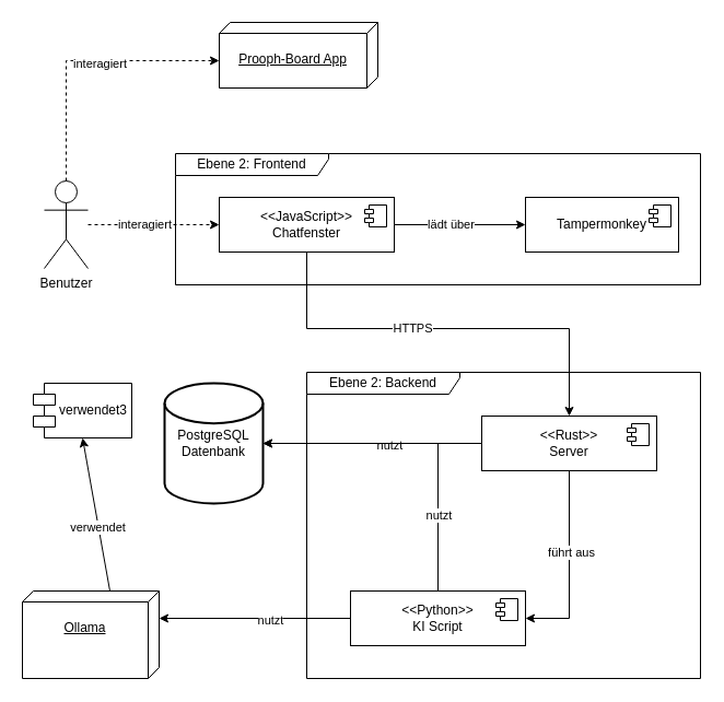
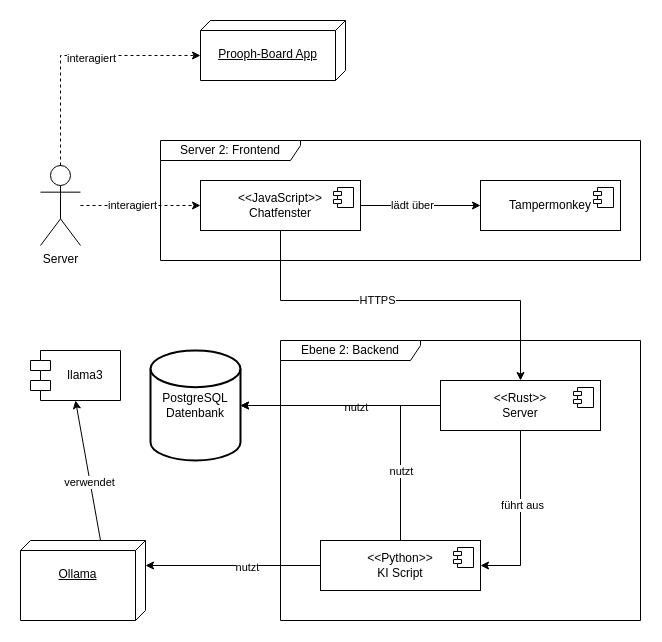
  <mxCell id="0" />
  <mxCell id="1" parent="0" />
- <mxCell id="2" value="Ebene 2: Frontend" style="shape=umlFrame;whiteSpace=wrap;html=1;pointerEvents=0;width=140;height=20;" parent="1" vertex="1"><mxGeometry x="160" y="140" width="480" height="120" as="geometry" /></mxCell>
+ <mxCell id="2" value="Server 2: Frontend" style="shape=umlFrame;whiteSpace=wrap;html=1;pointerEvents=0;width=140;height=20;" parent="1" vertex="1"><mxGeometry x="160" y="140" width="480" height="120" as="geometry" /></mxCell>
  <mxCell id="3" value="Ebene 2: Backend" style="shape=umlFrame;whiteSpace=wrap;html=1;pointerEvents=0;width=140;height=20;" parent="1" vertex="1"><mxGeometry x="280" y="340" width="360" height="280" as="geometry" /></mxCell>
  <mxCell id="4" value="&lt;div&gt;&amp;lt;&amp;lt;Rust&amp;gt;&amp;gt;&lt;/div&gt;Server" style="html=1;dropTarget=0;whiteSpace=wrap;" parent="1" vertex="1"><mxGeometry x="440" y="380" width="160" height="50" as="geometry" /></mxCell>
  <mxCell id="5" value="" style="shape=module;jettyWidth=8;jettyHeight=4;" parent="4" vertex="1"><mxGeometry x="1" width="20" height="20" relative="1" as="geometry"><mxPoint x="-27" y="7" as="offset" /></mxGeometry></mxCell>
  <mxCell id="6" value="&lt;div&gt;&amp;lt;&amp;lt;Python&amp;gt;&amp;gt;&lt;/div&gt;KI Script" style="html=1;dropTarget=0;whiteSpace=wrap;" parent="1" vertex="1"><mxGeometry x="320" y="540" width="160" height="50" as="geometry" /></mxCell>
  <mxCell id="7" value="" style="shape=module;jettyWidth=8;jettyHeight=4;" parent="6" vertex="1"><mxGeometry x="1" width="20" height="20" relative="1" as="geometry"><mxPoint x="-27" y="7" as="offset" /></mxGeometry></mxCell>
  <mxCell id="8" value="PostgreSQL Datenbank" style="strokeWidth=2;html=1;shape=mxgraph.flowchart.database;whiteSpace=wrap;verticalAlign=middle;" parent="1" vertex="1"><mxGeometry x="150" y="350" width="90" height="110" as="geometry" /></mxCell>
  <mxCell id="9" value="&lt;div&gt;&amp;lt;&amp;lt;JavaScript&amp;gt;&amp;gt;&lt;/div&gt;&lt;div&gt;Chatfenster&lt;/div&gt;" style="html=1;dropTarget=0;whiteSpace=wrap;" parent="1" vertex="1"><mxGeometry x="200" y="180" width="160" height="50" as="geometry" /></mxCell>
  <mxCell id="10" value="" style="shape=module;jettyWidth=8;jettyHeight=4;" parent="9" vertex="1"><mxGeometry x="1" width="20" height="20" relative="1" as="geometry"><mxPoint x="-27" y="7" as="offset" /></mxGeometry></mxCell>
  <mxCell id="11" value="&lt;div&gt;Tampermonkey&lt;/div&gt;" style="html=1;dropTarget=0;whiteSpace=wrap;" parent="1" vertex="1"><mxGeometry x="480" y="180" width="140" height="50" as="geometry" /></mxCell>
  <mxCell id="12" value="" style="shape=module;jettyWidth=8;jettyHeight=4;" parent="11" vertex="1"><mxGeometry x="1" width="20" height="20" relative="1" as="geometry"><mxPoint x="-27" y="7" as="offset" /></mxGeometry></mxCell>
  <mxCell id="13" value="&lt;p&gt;Prooph-Board App&lt;/p&gt;" style="verticalAlign=top;align=center;spacingTop=8;spacingLeft=2;spacingRight=12;shape=cube;size=10;direction=south;fontStyle=4;html=1;whiteSpace=wrap;" parent="1" vertex="1"><mxGeometry x="200" y="20" width="145" height="60" as="geometry" /></mxCell>
- <mxCell id="14" value="Benutzer" style="shape=umlActor;verticalLabelPosition=bottom;verticalAlign=top;html=1;outlineConnect=0;" parent="1" vertex="1"><mxGeometry x="40" y="165" width="40" height="80" as="geometry" /></mxCell>
+ <mxCell id="14" value="Server" style="shape=umlActor;verticalLabelPosition=bottom;verticalAlign=top;html=1;outlineConnect=0;" parent="1" vertex="1"><mxGeometry x="40" y="165" width="40" height="80" as="geometry" /></mxCell>
  <mxCell id="15" value="" style="endArrow=classic;html=1;rounded=0;entryX=0;entryY=0.5;entryDx=0;entryDy=0;exitX=1;exitY=0.5;exitDx=0;exitDy=0;" parent="1" source="9" target="11" edge="1"><mxGeometry width="50" height="50" relative="1" as="geometry"><mxPoint x="370" y="210" as="sourcePoint" /><mxPoint x="450" y="210" as="targetPoint" /></mxGeometry></mxCell>
  <mxCell id="16" value="lädt über" style="edgeLabel;html=1;align=center;verticalAlign=middle;resizable=0;points=[];" parent="15" vertex="1" connectable="0"><mxGeometry x="-0.15" y="1" relative="1" as="geometry"><mxPoint as="offset" /></mxGeometry></mxCell>
  <mxCell id="17" value="" style="endArrow=classic;html=1;rounded=0;dashed=1;exitX=0.5;exitY=0;exitDx=0;exitDy=0;exitPerimeter=0;entryX=0;entryY=0;entryDx=35;entryDy=145;entryPerimeter=0;" parent="1" source="14" target="13" edge="1"><mxGeometry width="50" height="50" relative="1" as="geometry"><mxPoint x="60" y="125" as="sourcePoint" /><mxPoint x="145" y="50" as="targetPoint" /><Array as="points"><mxPoint x="60" y="55" /></Array></mxGeometry></mxCell>
  <mxCell id="18" value="interagiert" style="edgeLabel;html=1;align=center;verticalAlign=middle;resizable=0;points=[];" parent="17" vertex="1" connectable="0"><mxGeometry x="-0.15" y="1" relative="1" as="geometry"><mxPoint x="31" y="-2" as="offset" /></mxGeometry></mxCell>
  <mxCell id="19" value="" style="endArrow=classic;html=1;rounded=0;entryX=0;entryY=0.5;entryDx=0;entryDy=0;dashed=1;" parent="1" source="14" target="9" edge="1"><mxGeometry width="50" height="50" relative="1" as="geometry"><mxPoint x="100" y="190" as="sourcePoint" /><mxPoint x="180" y="190" as="targetPoint" /></mxGeometry></mxCell>
  <mxCell id="20" value="interagiert" style="edgeLabel;html=1;align=center;verticalAlign=middle;resizable=0;points=[];" parent="19" vertex="1" connectable="0"><mxGeometry x="-0.15" y="1" relative="1" as="geometry"><mxPoint as="offset" /></mxGeometry></mxCell>
  <mxCell id="21" value="" style="endArrow=classic;html=1;rounded=0;entryX=0.5;entryY=0;entryDx=0;entryDy=0;exitX=0.5;exitY=1;exitDx=0;exitDy=0;" parent="1" source="9" target="4" edge="1"><mxGeometry width="50" height="50" relative="1" as="geometry"><mxPoint x="305" y="290" as="sourcePoint" /><mxPoint x="425" y="290" as="targetPoint" /><Array as="points"><mxPoint x="280" y="300" /><mxPoint x="520" y="300" /></Array></mxGeometry></mxCell>
  <mxCell id="22" value="HTTPS" style="edgeLabel;html=1;align=center;verticalAlign=middle;resizable=0;points=[];" parent="21" vertex="1" connectable="0"><mxGeometry x="-0.15" y="1" relative="1" as="geometry"><mxPoint as="offset" /></mxGeometry></mxCell>
  <mxCell id="23" value="" style="endArrow=classic;html=1;rounded=0;entryX=1;entryY=0.5;entryDx=0;entryDy=0;exitX=0.5;exitY=1;exitDx=0;exitDy=0;" parent="1" source="4" target="6" edge="1"><mxGeometry width="50" height="50" relative="1" as="geometry"><mxPoint x="425" y="479.71" as="sourcePoint" /><mxPoint x="545" y="479.71" as="targetPoint" /><Array as="points"><mxPoint x="520" y="565" /></Array></mxGeometry></mxCell>
  <mxCell id="24" value="führt aus" style="edgeLabel;html=1;align=center;verticalAlign=middle;resizable=0;points=[];" parent="23" vertex="1" connectable="0"><mxGeometry x="-0.15" y="1" relative="1" as="geometry"><mxPoint as="offset" /></mxGeometry></mxCell>
  <mxCell id="25" value="" style="endArrow=classic;html=1;rounded=0;entryX=0;entryY=0;entryDx=25;entryDy=0;exitX=0;exitY=0.5;exitDx=0;exitDy=0;entryPerimeter=0;" parent="1" source="6" target="27" edge="1"><mxGeometry width="50" height="50" relative="1" as="geometry"><mxPoint x="40" y="410" as="sourcePoint" /><mxPoint x="70" y="470" as="targetPoint" /><Array as="points" /></mxGeometry></mxCell>
  <mxCell id="26" value="nutzt" style="edgeLabel;html=1;align=center;verticalAlign=middle;resizable=0;points=[];" parent="25" vertex="1" connectable="0"><mxGeometry x="-0.15" y="1" relative="1" as="geometry"><mxPoint as="offset" /></mxGeometry></mxCell>
  <mxCell id="27" value="&lt;p&gt;Ollama&lt;/p&gt;" style="verticalAlign=top;align=center;spacingTop=8;spacingLeft=2;spacingRight=12;shape=cube;size=10;direction=south;fontStyle=4;html=1;whiteSpace=wrap;" parent="1" vertex="1"><mxGeometry x="20" y="540" width="125" height="80" as="geometry" /></mxCell>
- <mxCell id="28" value="verwendet3" style="shape=module;align=left;spacingLeft=20;align=center;verticalAlign=middle;whiteSpace=wrap;html=1;" parent="1" vertex="1"><mxGeometry x="30" y="350" width="90" height="50" as="geometry" /></mxCell>
+ <mxCell id="28" value="llama3" style="shape=module;align=left;spacingLeft=20;align=center;verticalAlign=middle;whiteSpace=wrap;html=1;" parent="1" vertex="1"><mxGeometry x="30" y="350" width="90" height="50" as="geometry" /></mxCell>
  <mxCell id="29" value="" style="endArrow=classic;html=1;rounded=0;entryX=0.5;entryY=1;entryDx=0;entryDy=0;exitX=0;exitY=0;exitDx=0;exitDy=45;exitPerimeter=0;" parent="1" source="27" target="28" edge="1"><mxGeometry width="50" height="50" relative="1" as="geometry"><mxPoint x="30" y="330" as="sourcePoint" /><mxPoint x="150" y="330" as="targetPoint" /></mxGeometry></mxCell>
  <mxCell id="30" value="verwendet" style="edgeLabel;html=1;align=center;verticalAlign=middle;resizable=0;points=[];" parent="29" vertex="1" connectable="0"><mxGeometry x="-0.15" y="1" relative="1" as="geometry"><mxPoint as="offset" /></mxGeometry></mxCell>
  <mxCell id="31" value="" style="endArrow=classic;html=1;rounded=0;entryX=1;entryY=0.5;entryDx=0;entryDy=0;exitX=0;exitY=0.5;exitDx=0;exitDy=0;entryPerimeter=0;" edge="1" parent="1" source="4" target="8"><mxGeometry width="50" height="50" relative="1" as="geometry"><mxPoint x="455" y="475" as="sourcePoint" /><mxPoint x="200" y="430" as="targetPoint" /><Array as="points" /></mxGeometry></mxCell>
  <mxCell id="32" value="nutzt" style="edgeLabel;html=1;align=center;verticalAlign=middle;resizable=0;points=[];" vertex="1" connectable="0" parent="31"><mxGeometry x="-0.15" y="1" relative="1" as="geometry"><mxPoint as="offset" /></mxGeometry></mxCell>
  <mxCell id="33" value="" style="endArrow=classic;html=1;rounded=0;entryX=1;entryY=0.5;entryDx=0;entryDy=0;exitX=0.5;exitY=0;exitDx=0;exitDy=0;entryPerimeter=0;" edge="1" parent="1" source="6" target="8"><mxGeometry width="50" height="50" relative="1" as="geometry"><mxPoint x="450" y="415" as="sourcePoint" /><mxPoint x="250" y="415" as="targetPoint" /><Array as="points"><mxPoint x="400" y="405" /></Array></mxGeometry></mxCell>
  <mxCell id="34" value="nutzt" style="edgeLabel;html=1;align=center;verticalAlign=middle;resizable=0;points=[];" vertex="1" connectable="0" parent="33"><mxGeometry x="-0.15" y="1" relative="1" as="geometry"><mxPoint x="1" y="55" as="offset" /></mxGeometry></mxCell>
